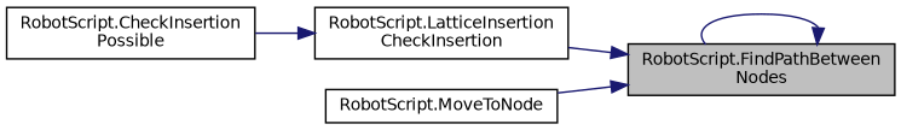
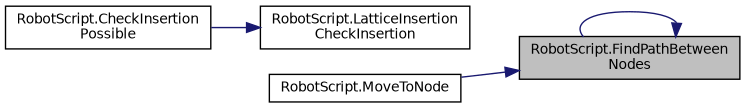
  digraph {
    rankdir=RL
    node [color=black fillcolor=white fontname=Helvetica fontsize=10 shape=record style=filled]
    edge [color=midnightblue dir=back fontname=Helvetica fontsize=10 labelfontname=Helvetica labelfontsize=10 style=solid]
    n1 [fillcolor=grey75 fontcolor=black height=0.2 label="RobotScript.FindPathBetween\lNodes" width=0.4]
    n2 [height=0.2 label="RobotScript.LatticeInsertion\lCheckInsertion" width=0.4]
    n3 [height=0.2 label="RobotScript.MoveToNode" width=0.4]
    n4 [height=0.2 label="RobotScript.CheckInsertion\lPossible" width=0.4]
    n1 -> n1
-   n1 -> n2
    n1 -> n3
    n2 -> n4
  }
